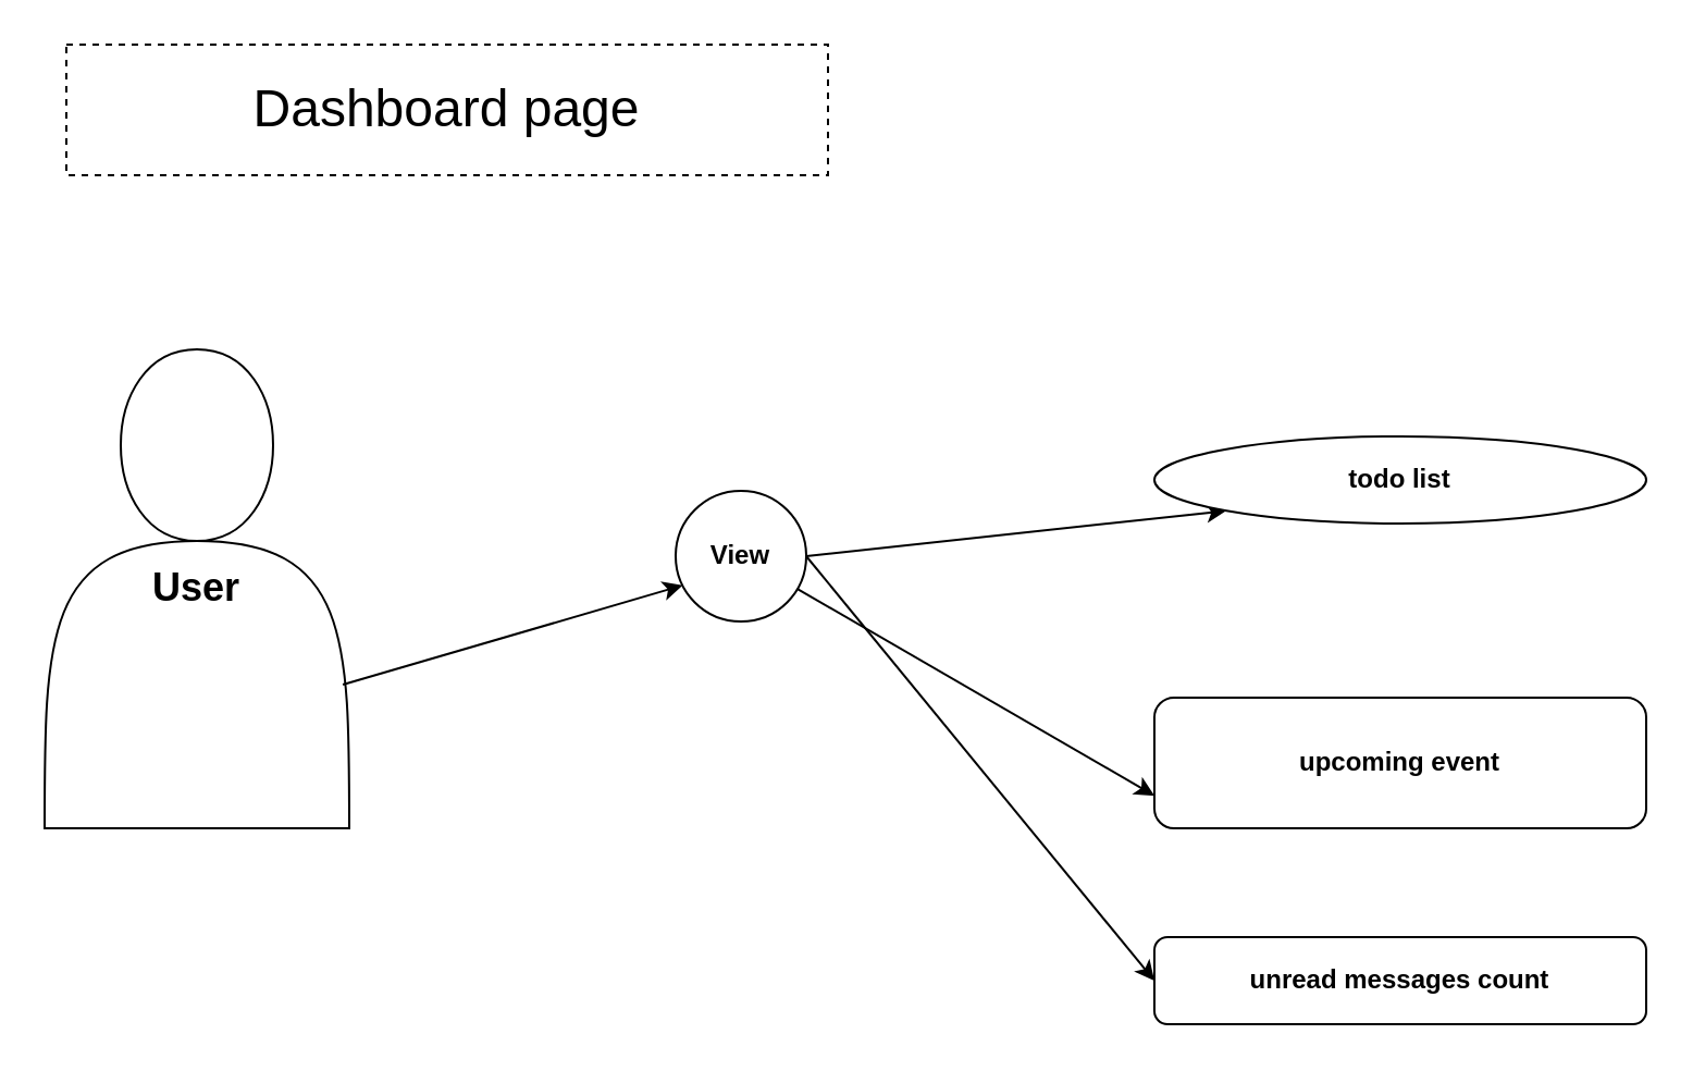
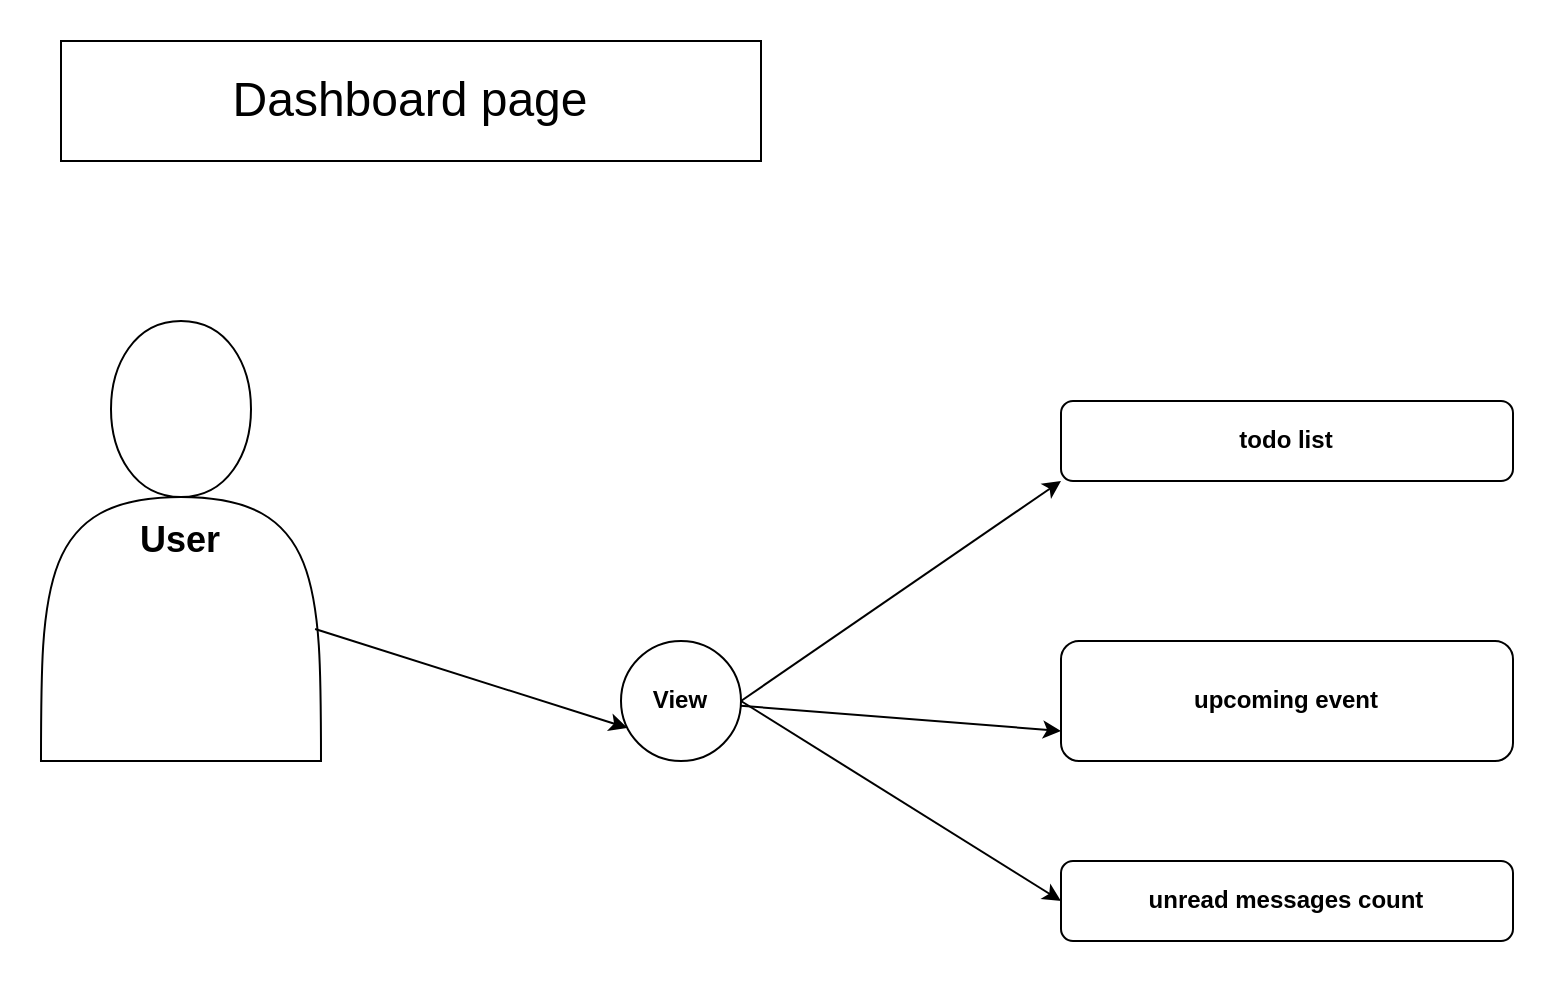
  <mxCell id="0" />
  <mxCell id="1" parent="0" />
  <mxCell id="2" value="&lt;font style=&quot;font-size: 18px;&quot;&gt;&lt;b&gt;User&lt;/b&gt;&lt;/font&gt;" style="shape=actor;whiteSpace=wrap;html=1;" vertex="1" parent="1"><mxGeometry x="20" y="160" width="140" height="220" as="geometry" /></mxCell>
- <mxCell id="3" value="&lt;font style=&quot;font-size: 24px;&quot;&gt;Dashboard page&lt;/font&gt;" style="rounded=0;whiteSpace=wrap;html=1;dashed=1;" vertex="1" parent="1"><mxGeometry x="30" y="20" width="350" height="60" as="geometry" /></mxCell>
+ <mxCell id="3" value="&lt;font style=&quot;font-size: 24px;&quot;&gt;Dashboard page&lt;/font&gt;" style="rounded=0;whiteSpace=wrap;html=1;" vertex="1" parent="1"><mxGeometry x="30" y="20" width="350" height="60" as="geometry" /></mxCell>
  <mxCell id="4" value="" style="endArrow=classic;html=1;entryX=0;entryY=1;entryDx=0;entryDy=0;exitX=1;exitY=0.5;exitDx=0;exitDy=0;" edge="1" parent="1" source="11" target="7"><mxGeometry width="50" height="50" relative="1" as="geometry"><mxPoint x="180" y="290" as="sourcePoint" /><mxPoint x="330" y="250" as="targetPoint" /></mxGeometry></mxCell>
  <mxCell id="5" value="" style="endArrow=classic;html=1;entryX=0;entryY=0.75;entryDx=0;entryDy=0;" edge="1" parent="1" source="11" target="8"><mxGeometry width="50" height="50" relative="1" as="geometry"><mxPoint x="180" y="290" as="sourcePoint" /><mxPoint x="330" y="330" as="targetPoint" /></mxGeometry></mxCell>
  <mxCell id="6" value="" style="endArrow=classic;html=1;entryX=0;entryY=0.5;entryDx=0;entryDy=0;exitX=1;exitY=0.5;exitDx=0;exitDy=0;" edge="1" parent="1" source="11" target="9"><mxGeometry width="50" height="50" relative="1" as="geometry"><mxPoint x="180" y="290" as="sourcePoint" /><mxPoint x="280" y="400" as="targetPoint" /></mxGeometry></mxCell>
- <mxCell id="7" value="todo list" style="ellipse;whiteSpace=wrap;html=1;fontStyle=1;" vertex="1" parent="1"><mxGeometry x="530" y="200" width="226" height="40" as="geometry" /></mxCell>
+ <mxCell id="7" value="todo list" style="rounded=1;whiteSpace=wrap;html=1;fontStyle=1" vertex="1" parent="1"><mxGeometry x="530" y="200" width="226" height="40" as="geometry" /></mxCell>
  <mxCell id="8" value="upcoming event" style="rounded=1;whiteSpace=wrap;html=1;fontStyle=1" vertex="1" parent="1"><mxGeometry x="530" y="320" width="226" height="60" as="geometry" /></mxCell>
  <mxCell id="9" value="unread messages count" style="rounded=1;whiteSpace=wrap;html=1;fontStyle=1" vertex="1" parent="1"><mxGeometry x="530" y="430" width="226" height="40" as="geometry" /></mxCell>
  <mxCell id="10" value="" style="endArrow=classic;html=1;entryX=0;entryY=0.75;entryDx=0;entryDy=0;exitX=0.979;exitY=0.7;exitDx=0;exitDy=0;exitPerimeter=0;" edge="1" parent="1" source="2" target="11"><mxGeometry width="50" height="50" relative="1" as="geometry"><mxPoint x="180" y="290" as="sourcePoint" /><mxPoint x="410" y="320" as="targetPoint" /></mxGeometry></mxCell>
- <mxCell id="11" value="&lt;span style=&quot;color: rgb(0, 0, 0); font-weight: 700;&quot;&gt;View&lt;/span&gt;" style="ellipse;whiteSpace=wrap;html=1;aspect=fixed;" vertex="1" parent="1"><mxGeometry x="310" y="225" width="60" height="60" as="geometry" /></mxCell>
+ <mxCell id="11" value="&lt;span style=&quot;color: rgb(0, 0, 0); font-weight: 700;&quot;&gt;View&lt;/span&gt;" style="ellipse;whiteSpace=wrap;html=1;aspect=fixed;" vertex="1" parent="1"><mxGeometry x="310" y="320" width="60" height="60" as="geometry" /></mxCell>
